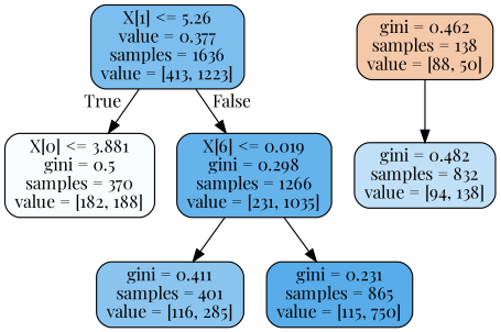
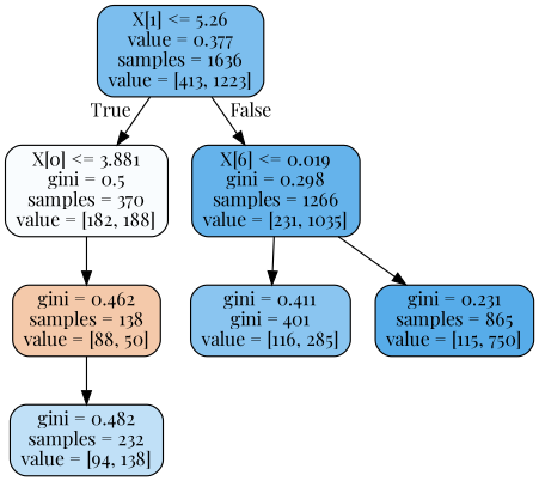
  digraph {
    fontname="Playfair Display"
    node [color=black fontname="Playfair Display" shape=box style="filled, rounded"]
    edge [fontname="Playfair Display"]
    n1 [fillcolor="#7cbeee" label="X[1] <= 5.26\nvalue = 0.377\nsamples = 1636\nvalue = [413, 1223]"]
    n2 [fillcolor="#f9fcfe" label="X[0] <= 3.881\ngini = 0.5\nsamples = 370\nvalue = [182, 188]"]
    n3 [fillcolor="#65b3eb" label="X[6] <= 0.019\ngini = 0.298\nsamples = 1266\nvalue = [231, 1035]"]
    n4 [fillcolor="#f4c9aa" label="gini = 0.462\nsamples = 138\nvalue = [88, 50]"]
-   n5 [fillcolor="#8ac5f0" label="gini = 0.411\nsamples = 401\nvalue = [116, 285]"]
+   n5 [fillcolor="#8ac5f0" label="gini = 0.411\ngini = 401\nvalue = [116, 285]"]
    n6 [fillcolor="#57ace9" label="gini = 0.231\nsamples = 865\nvalue = [115, 750]"]
-   n7 [fillcolor="#c0e0f7" label="gini = 0.482\nsamples = 832\nvalue = [94, 138]"]
+   n7 [fillcolor="#c0e0f7" label="gini = 0.482\nsamples = 232\nvalue = [94, 138]"]
    n1 -> n2 [headlabel=True labelangle=45 labeldistance=2.5]
    n1 -> n3 [headlabel=False labelangle=-45 labeldistance=2.5]
+   n2 -> n4
    n3 -> n5
    n3 -> n6
    n4 -> n7
  }
